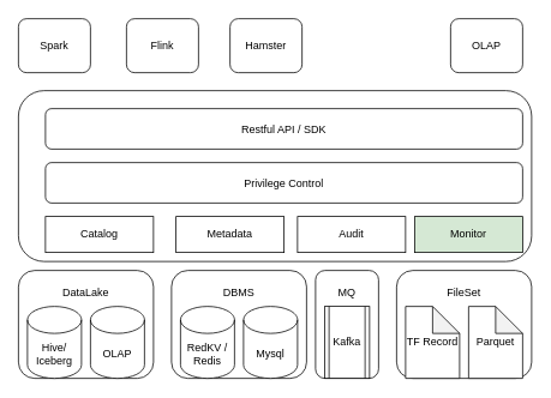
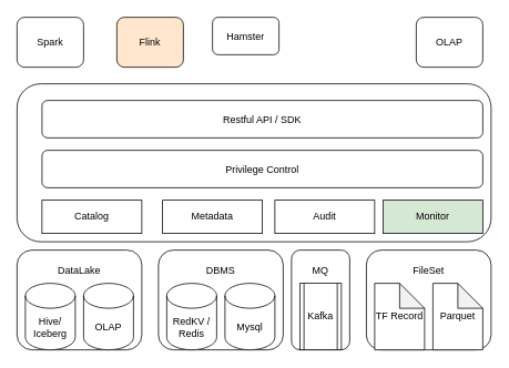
  <mxCell id="0" />
  <mxCell id="1" parent="0" />
  <mxCell id="2" value="" style="rounded=1;whiteSpace=wrap;html=1;" vertex="1" parent="1"><mxGeometry x="440" y="300" width="150" height="120" as="geometry" /></mxCell>
  <mxCell id="3" value="" style="rounded=1;whiteSpace=wrap;html=1;" vertex="1" parent="1"><mxGeometry x="350" y="300" width="70" height="120" as="geometry" /></mxCell>
  <mxCell id="4" value="" style="rounded=1;whiteSpace=wrap;html=1;" vertex="1" parent="1"><mxGeometry x="190" y="300" width="150" height="120" as="geometry" /></mxCell>
  <mxCell id="5" value="" style="rounded=1;whiteSpace=wrap;html=1;" vertex="1" parent="1"><mxGeometry x="20" y="300" width="150" height="120" as="geometry" /></mxCell>
  <mxCell id="6" value="" style="rounded=1;whiteSpace=wrap;html=1;" vertex="1" parent="1"><mxGeometry x="20" y="100" width="570" height="190" as="geometry" /></mxCell>
  <mxCell id="7" value="Hive/ Iceberg" style="shape=cylinder3;whiteSpace=wrap;html=1;boundedLbl=1;backgroundOutline=1;size=15;" vertex="1" parent="1"><mxGeometry x="30" y="340" width="60" height="80" as="geometry" /></mxCell>
  <mxCell id="8" value="RedKV / Redis" style="shape=cylinder3;whiteSpace=wrap;html=1;boundedLbl=1;backgroundOutline=1;size=15;" vertex="1" parent="1"><mxGeometry x="200" y="340" width="60" height="80" as="geometry" /></mxCell>
  <mxCell id="9" value="Mysql" style="shape=cylinder3;whiteSpace=wrap;html=1;boundedLbl=1;backgroundOutline=1;size=15;" vertex="1" parent="1"><mxGeometry x="270" y="340" width="60" height="80" as="geometry" /></mxCell>
  <mxCell id="10" value="Kafka" style="shape=process;whiteSpace=wrap;html=1;backgroundOutline=1;" vertex="1" parent="1"><mxGeometry x="360" y="340" width="50" height="80" as="geometry" /></mxCell>
  <mxCell id="11" value="OLAP" style="shape=cylinder3;whiteSpace=wrap;html=1;boundedLbl=1;backgroundOutline=1;size=15;" vertex="1" parent="1"><mxGeometry x="100" y="340" width="60" height="80" as="geometry" /></mxCell>
  <mxCell id="12" value="TF Record" style="shape=note;whiteSpace=wrap;html=1;backgroundOutline=1;darkOpacity=0.05;" vertex="1" parent="1"><mxGeometry x="450" y="340" width="60" height="80" as="geometry" /></mxCell>
  <mxCell id="13" value="Parquet" style="shape=note;whiteSpace=wrap;html=1;backgroundOutline=1;darkOpacity=0.05;" vertex="1" parent="1"><mxGeometry x="520" y="340" width="60" height="80" as="geometry" /></mxCell>
  <mxCell id="14" value="DataLake" style="text;html=1;align=center;verticalAlign=middle;whiteSpace=wrap;rounded=0;" vertex="1" parent="1"><mxGeometry x="65" y="310" width="60" height="30" as="geometry" /></mxCell>
  <mxCell id="15" value="DBMS" style="text;html=1;align=center;verticalAlign=middle;whiteSpace=wrap;rounded=0;" vertex="1" parent="1"><mxGeometry x="235" y="310" width="60" height="30" as="geometry" /></mxCell>
  <mxCell id="16" value="MQ" style="text;html=1;align=center;verticalAlign=middle;whiteSpace=wrap;rounded=0;" vertex="1" parent="1"><mxGeometry x="355" y="310" width="60" height="30" as="geometry" /></mxCell>
  <mxCell id="17" value="FileSet" style="text;html=1;align=center;verticalAlign=middle;whiteSpace=wrap;rounded=0;" vertex="1" parent="1"><mxGeometry x="485" y="310" width="60" height="30" as="geometry" /></mxCell>
  <mxCell id="18" value="Catalog" style="rounded=0;whiteSpace=wrap;html=1;" vertex="1" parent="1"><mxGeometry x="50" y="240" width="120" height="40" as="geometry" /></mxCell>
  <mxCell id="19" value="Metadata" style="rounded=0;whiteSpace=wrap;html=1;" vertex="1" parent="1"><mxGeometry x="195" y="240" width="120" height="40" as="geometry" /></mxCell>
  <mxCell id="20" value="Audit" style="rounded=0;whiteSpace=wrap;html=1;" vertex="1" parent="1"><mxGeometry x="330" y="240" width="120" height="40" as="geometry" /></mxCell>
  <mxCell id="21" value="Monitor" style="rounded=0;whiteSpace=wrap;html=1;fillColor=#d5e8d4;" vertex="1" parent="1"><mxGeometry x="460" y="240" width="120" height="40" as="geometry" /></mxCell>
  <mxCell id="22" value="Privilege Control" style="rounded=1;whiteSpace=wrap;html=1;" vertex="1" parent="1"><mxGeometry x="50" y="180" width="530" height="45" as="geometry" /></mxCell>
  <mxCell id="23" value="Restful API / SDK" style="rounded=1;whiteSpace=wrap;html=1;" vertex="1" parent="1"><mxGeometry x="50" y="120" width="530" height="45" as="geometry" /></mxCell>
  <mxCell id="24" value="Spark" style="rounded=1;whiteSpace=wrap;html=1;" vertex="1" parent="1"><mxGeometry x="20" y="20" width="80" height="60" as="geometry" /></mxCell>
- <mxCell id="25" value="Flink" style="rounded=1;whiteSpace=wrap;html=1;" vertex="1" parent="1"><mxGeometry x="140" y="20" width="80" height="60" as="geometry" /></mxCell>
- <mxCell id="26" value="Hamster" style="rounded=1;whiteSpace=wrap;html=1;" vertex="1" parent="1"><mxGeometry x="255" y="20" width="80" height="60" as="geometry" /></mxCell>
+ <mxCell id="25" value="Flink" style="rounded=1;whiteSpace=wrap;html=1;fillColor=#ffe6cc;" vertex="1" parent="1"><mxGeometry x="140" y="20" width="80" height="60" as="geometry" /></mxCell>
+ <mxCell id="26" value="Hamster" style="rounded=1;whiteSpace=wrap;html=1;" vertex="1" parent="1"><mxGeometry x="255" y="20" width="80" height="45" as="geometry" /></mxCell>
  <mxCell id="27" value="OLAP" style="rounded=1;whiteSpace=wrap;html=1;" vertex="1" parent="1"><mxGeometry x="500" y="20" width="80" height="60" as="geometry" /></mxCell>
